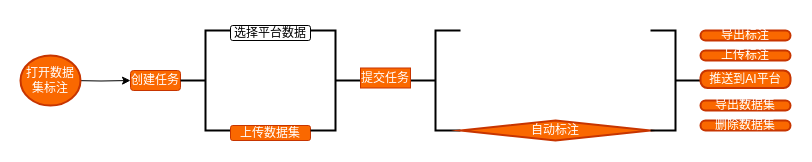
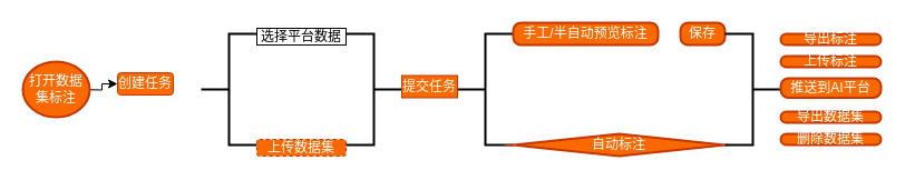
  <mxCell id="0" />
  <mxCell id="1" parent="0" />
  <mxCell id="2" value="" style="edgeStyle=orthogonalEdgeStyle;rounded=0;orthogonalLoop=1;jettySize=auto;html=1;" edge="1" parent="1" target="3"><mxGeometry relative="1" as="geometry"><mxPoint x="70" y="80" as="sourcePoint" /></mxGeometry></mxCell>
- <mxCell id="3" value="创建任务" style="rounded=1;whiteSpace=wrap;html=1;fillColor=#fa6800;strokeColor=#C73500;fontColor=#ffffff;" vertex="1" parent="1"><mxGeometry x="130" y="70" width="50" height="20" as="geometry" /></mxCell>
- <mxCell id="4" value="选择平台数据" style="rounded=1;whiteSpace=wrap;html=1;" vertex="1" parent="1"><mxGeometry x="230" y="25" width="80" height="15" as="geometry" /></mxCell>
+ <mxCell id="3" value="创建任务" style="rounded=1;whiteSpace=wrap;html=1;fillColor=#fa6800;strokeColor=#C73500;fontColor=#ffffff;" vertex="1" parent="1"><mxGeometry x="105" y="65" width="50" height="20" as="geometry" /></mxCell>
+ <mxCell id="4" value="选择平台数据" style="whiteSpace=wrap;html=1;rounded=0;" vertex="1" parent="1"><mxGeometry x="230" y="25" width="80" height="15" as="geometry" /></mxCell>
  <mxCell id="5" value="" style="strokeWidth=2;html=1;shape=mxgraph.flowchart.annotation_2;align=left;labelPosition=right;pointerEvents=1;" vertex="1" parent="1"><mxGeometry x="180" y="30" width="50" height="100" as="geometry" /></mxCell>
- <mxCell id="6" value="上传数据集" style="rounded=1;whiteSpace=wrap;html=1;fillColor=#fa6800;strokeColor=#C73500;fontColor=#ffffff;" vertex="1" parent="1"><mxGeometry x="230" y="125" width="80" height="15" as="geometry" /></mxCell>
+ <mxCell id="6" value="上传数据集" style="rounded=1;whiteSpace=wrap;html=1;fillColor=#fa6800;strokeColor=#C73500;fontColor=#ffffff;dashed=1;" vertex="1" parent="1"><mxGeometry x="230" y="125" width="80" height="15" as="geometry" /></mxCell>
  <mxCell id="7" value="" style="strokeWidth=2;html=1;shape=mxgraph.flowchart.annotation_2;align=left;labelPosition=right;pointerEvents=1;rotation=-180;" vertex="1" parent="1"><mxGeometry x="310" y="30" width="50" height="100" as="geometry" /></mxCell>
  <mxCell id="8" value="" style="strokeWidth=2;html=1;shape=mxgraph.flowchart.annotation_2;align=left;labelPosition=right;pointerEvents=1;" vertex="1" parent="1"><mxGeometry x="410" y="30" width="50" height="100" as="geometry" /></mxCell>
  <mxCell id="9" value="&lt;span&gt;打开数据集标注&lt;/span&gt;" style="strokeWidth=2;html=1;shape=mxgraph.flowchart.start_2;whiteSpace=wrap;fillColor=#fa6800;strokeColor=#C73500;fontColor=#ffffff;" vertex="1" parent="1"><mxGeometry x="20" y="55" width="60" height="50" as="geometry" /></mxCell>
+ <mxCell id="10" value="手工/半自动预览标注" style="rounded=1;whiteSpace=wrap;html=1;absoluteArcSize=1;arcSize=14;strokeWidth=2;fillColor=#fa6800;strokeColor=#C73500;fontColor=#ffffff;" vertex="1" parent="1"><mxGeometry x="460" y="20" width="130" height="20" as="geometry" /></mxCell>
+ <mxCell id="11" value="保存" style="rounded=1;whiteSpace=wrap;html=1;absoluteArcSize=1;arcSize=14;strokeWidth=2;fillColor=#fa6800;strokeColor=#C73500;fontColor=#ffffff;" vertex="1" parent="1"><mxGeometry x="610" y="20" width="40" height="20" as="geometry" /></mxCell>
  <mxCell id="12" value="自动标注" style="rhombus;whiteSpace=wrap;html=1;absoluteArcSize=1;arcSize=14;strokeWidth=2;fillColor=#fa6800;strokeColor=#C73500;fontColor=#ffffff;" vertex="1" parent="1"><mxGeometry x="460" y="120" width="190" height="20" as="geometry" /></mxCell>
  <mxCell id="13" value="" style="edgeStyle=orthogonalEdgeStyle;rounded=0;orthogonalLoop=1;jettySize=auto;html=1;" edge="1" parent="1" source="14"><mxGeometry relative="1" as="geometry"><mxPoint x="720" y="77.5" as="targetPoint" /></mxGeometry></mxCell>
  <mxCell id="14" value="" style="strokeWidth=2;html=1;shape=mxgraph.flowchart.annotation_2;align=left;labelPosition=right;pointerEvents=1;rotation=-180;" vertex="1" parent="1"><mxGeometry x="650" y="30" width="50" height="100" as="geometry" /></mxCell>
  <mxCell id="15" value="推送到AI平台" style="rounded=1;whiteSpace=wrap;html=1;absoluteArcSize=1;arcSize=14;strokeWidth=2;fillColor=#fa6800;strokeColor=#C73500;fontColor=#ffffff;" vertex="1" parent="1"><mxGeometry x="700" y="70" width="90" height="17.5" as="geometry" /></mxCell>
  <mxCell id="16" value="&lt;span style=&quot;color: rgb(255 , 255 , 255) ; text-align: left&quot;&gt;提交任务&lt;/span&gt;" style="whiteSpace=wrap;html=1;fillColor=#fa6800;strokeColor=#C73500;fontColor=#ffffff;rounded=0;" vertex="1" parent="1"><mxGeometry x="360" y="67.5" width="50" height="20" as="geometry" /></mxCell>
  <mxCell id="17" value="导出标注" style="rounded=1;whiteSpace=wrap;html=1;absoluteArcSize=1;arcSize=14;strokeWidth=2;fillColor=#fa6800;strokeColor=#C73500;fontColor=#ffffff;" vertex="1" parent="1"><mxGeometry x="700" y="30" width="90" height="10" as="geometry" /></mxCell>
  <mxCell id="18" value="上传标注" style="rounded=1;whiteSpace=wrap;html=1;absoluteArcSize=1;arcSize=14;strokeWidth=2;fillColor=#fa6800;strokeColor=#C73500;fontColor=#ffffff;" vertex="1" parent="1"><mxGeometry x="700" y="50" width="90" height="10" as="geometry" /></mxCell>
  <mxCell id="19" value="导出数据集" style="rounded=1;whiteSpace=wrap;html=1;absoluteArcSize=1;arcSize=14;strokeWidth=2;fillColor=#fa6800;strokeColor=#C73500;fontColor=#ffffff;" vertex="1" parent="1"><mxGeometry x="700" y="100" width="90" height="10" as="geometry" /></mxCell>
  <mxCell id="20" value="删除数据集" style="rounded=1;whiteSpace=wrap;html=1;absoluteArcSize=1;arcSize=14;strokeWidth=2;fillColor=#fa6800;strokeColor=#C73500;fontColor=#ffffff;" vertex="1" parent="1"><mxGeometry x="700" y="120" width="90" height="10" as="geometry" /></mxCell>
